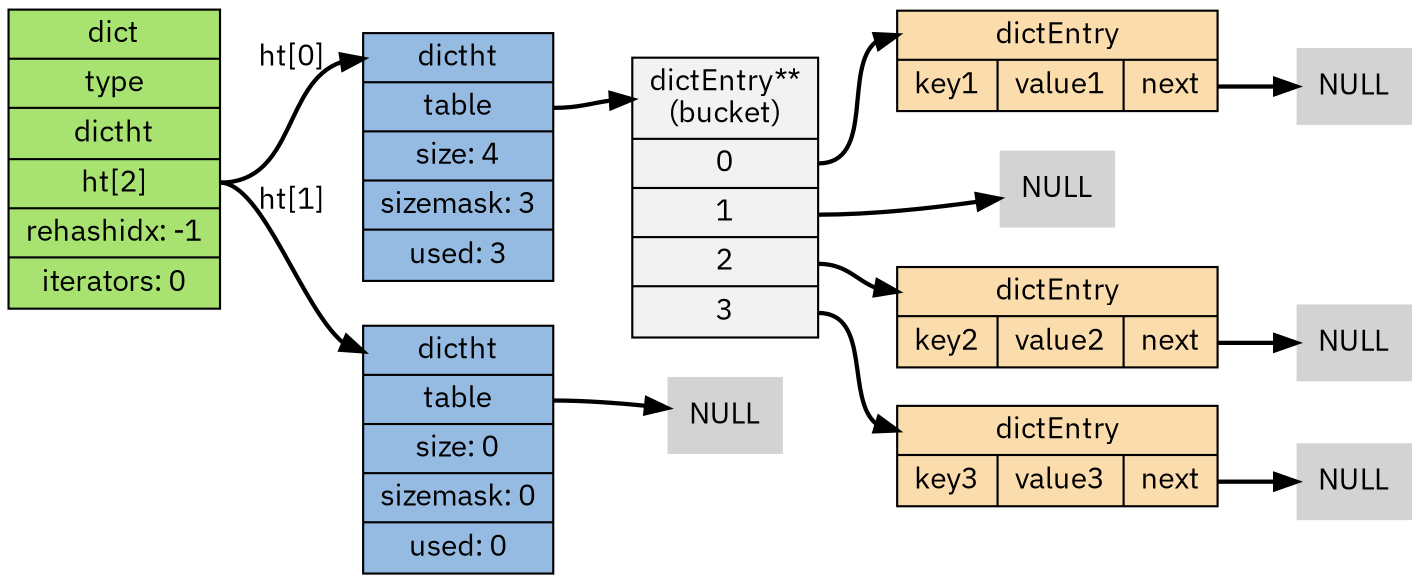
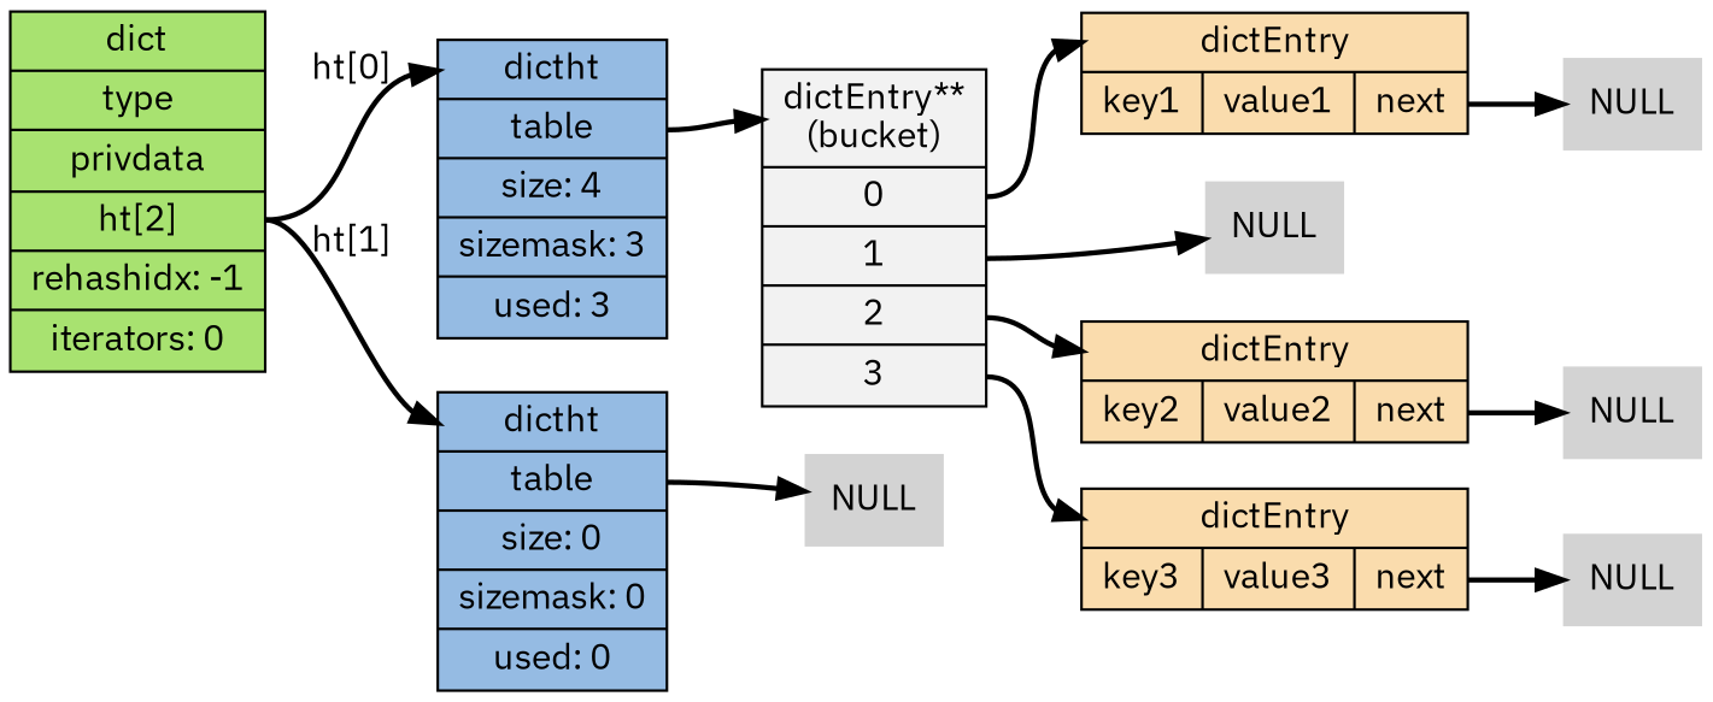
  digraph {
    rankdir=LR
    fontname="IBM Plex Sans"
    node [shape=record style=filled fontname="IBM Plex Sans"]
    edge [style=bold tailport=next fontname="IBM Plex Sans"]
-   n1 [fillcolor="#A8E270" label="dict | type | dictht |<ht> ht[2] | rehashidx: -1 | iterators: 0"]
+   n1 [fillcolor="#A8E270" label="dict | type | privdata |<ht> ht[2] | rehashidx: -1 | iterators: 0"]
    n2 [fillcolor="#95BBE3" label="<dictht>dictht |<table> table | size: 4 | sizemask: 3 | used: 3"]
    n3 [fillcolor="#95BBE3" label="<dictht>dictht |<table> table | size: 0 | sizemask: 0 | used: 0"]
    n4 [fillcolor="#F2F2F2" label="<head>dictEntry**\n(bucket) |<table0> 0 |<table1> 1 |<table2> 2 |<table3> 3 "]
    n5 [label=NULL shape=plaintext]
    n6 [fillcolor="#FADCAD" label="<head>dictEntry |{key1 | value1 |<next>next}"]
    n7 [fillcolor="#FADCAD" label="<head>dictEntry |{key2 | value2 |<next>next}"]
    n8 [fillcolor="#FADCAD" label="<head>dictEntry |{key3 | value3 |<next>next}"]
    n9 [label=NULL shape=plaintext]
    n10 [label=NULL shape=plaintext]
    n11 [label=NULL shape=plaintext]
    n12 [label=NULL shape=plaintext]
    n1 -> n2 [headport=dictht label="ht[0]" tailport=ht]
    n1 -> n3 [headport=dictht label="ht[1]" tailport=ht]
    n2 -> n4 [headport=head tailport=table]
    n3 -> n5 [tailport=table]
    n4 -> n6 [headport=head tailport=table0]
    n4 -> n7 [headport=head tailport=table2]
    n4 -> n8 [headport=head tailport=table3]
    n4 -> n9 [tailport=table1]
    n6 -> n10
    n7 -> n11
    n8 -> n12
  }
